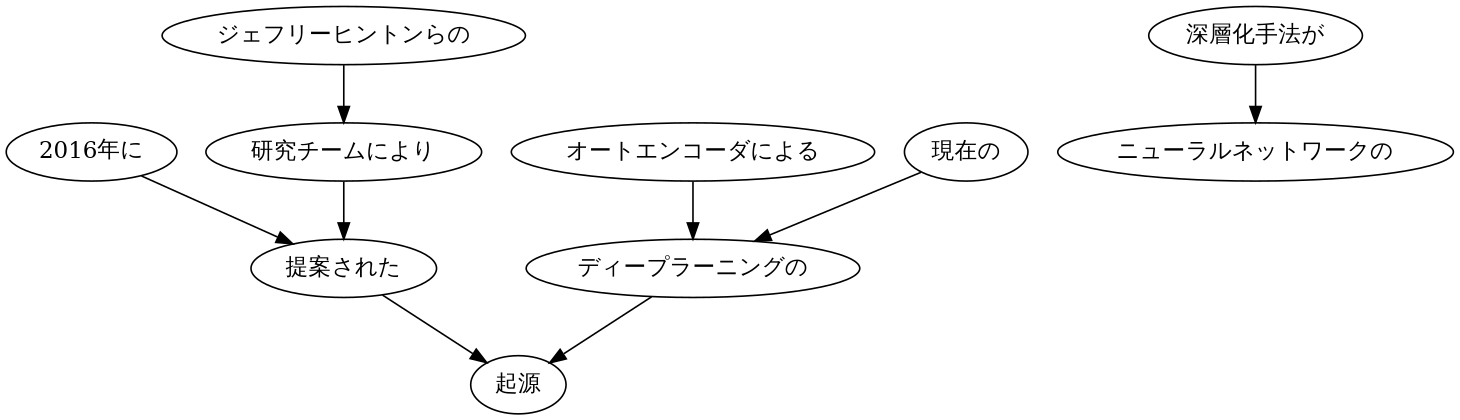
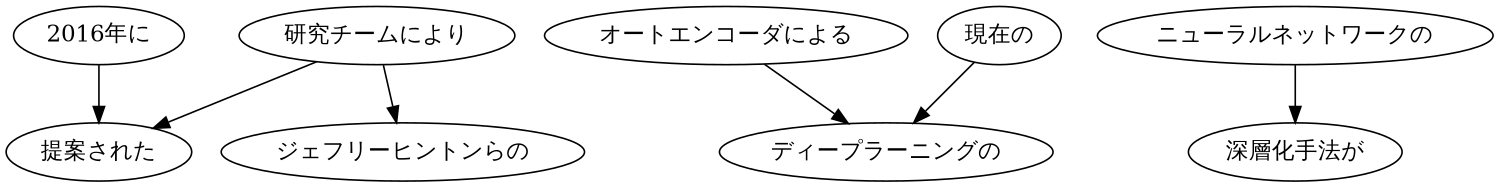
  digraph {
    n1 [label="2016年に"]
    n2 [label="提案された"]
-   n3 [label="起源"]
    n4 [label="ジェフリーヒントンらの"]
    n5 [label="研究チームにより"]
    n6 [label="オートエンコーダによる"]
    n7 [label="ディープラーニングの"]
    n8 [label="ニューラルネットワークの"]
    n9 [label="深層化手法が"]
    n10 [label="現在の"]
    n1 -> n2
-   n2 -> n3
-   n4 -> n5
+   n5 -> n4
    n5 -> n2
    n6 -> n7
-   n7 -> n3
-   n9 -> n8
+   n8 -> n9
    n10 -> n7
  }
